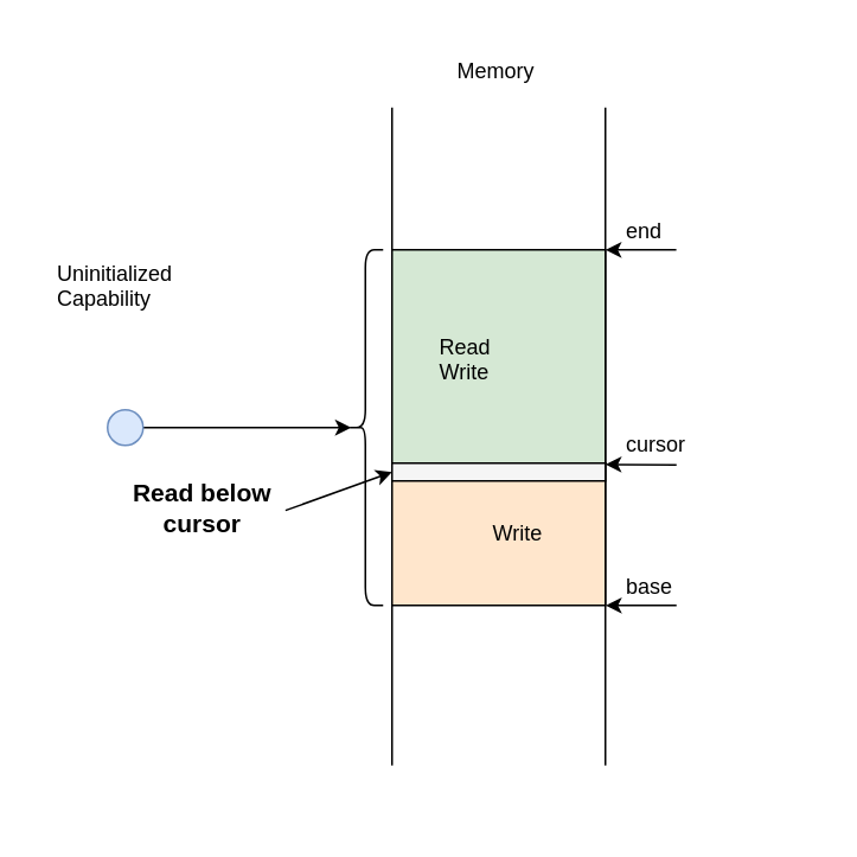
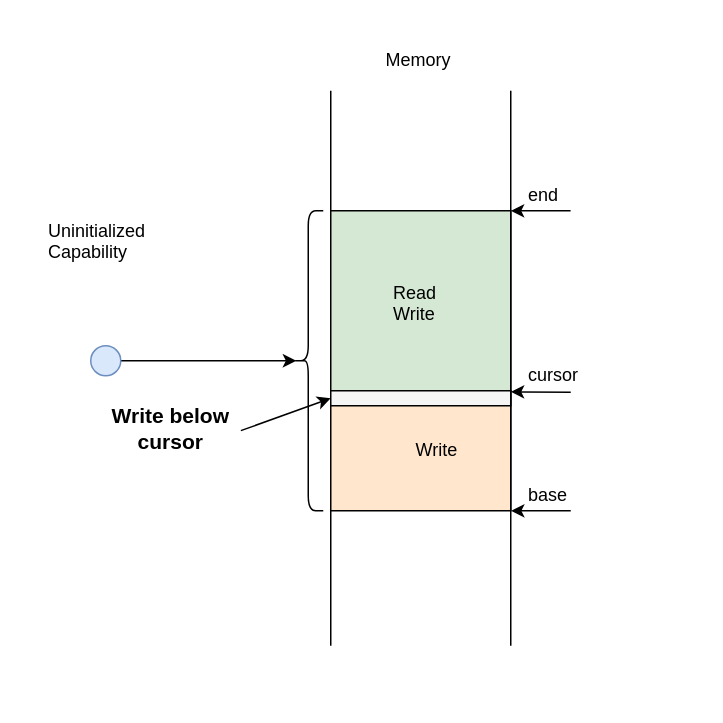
  <mxCell id="0" />
  <mxCell id="1" parent="0" />
  <mxCell id="2" value="" style="endArrow=none;html=1;" parent="1" edge="1"><mxGeometry width="50" height="50" relative="1" as="geometry"><mxPoint x="220" y="430" as="sourcePoint" /><mxPoint x="220" y="60" as="targetPoint" /></mxGeometry></mxCell>
  <mxCell id="3" value="" style="endArrow=none;html=1;" parent="1" edge="1"><mxGeometry width="50" height="50" relative="1" as="geometry"><mxPoint x="340" y="430" as="sourcePoint" /><mxPoint x="340" y="60" as="targetPoint" /></mxGeometry></mxCell>
  <mxCell id="4" value="Memory" style="text;html=1;resizable=0;points=[];autosize=1;align=left;verticalAlign=top;spacingTop=-4;" parent="1" vertex="1"><mxGeometry x="255" y="30" width="60" height="20" as="geometry" /></mxCell>
  <mxCell id="5" value="" style="shape=curlyBracket;whiteSpace=wrap;html=1;rounded=1;" parent="1" vertex="1"><mxGeometry x="195" y="140" width="20" height="200" as="geometry" /></mxCell>
  <mxCell id="6" value="Uninitialized&lt;br&gt;Capability" style="text;html=1;resizable=0;points=[];autosize=1;align=left;verticalAlign=top;spacingTop=-4;" parent="1" vertex="1"><mxGeometry x="30" y="144" width="80" height="30" as="geometry" /></mxCell>
  <mxCell id="7" value="" style="rounded=0;whiteSpace=wrap;html=1;fillColor=#ffe6cc;strokeColor=#000000;" parent="1" vertex="1"><mxGeometry x="220" y="260" width="120" height="80" as="geometry" /></mxCell>
  <mxCell id="8" value="" style="endArrow=classic;html=1;entryX=1.001;entryY=1.001;entryDx=0;entryDy=0;entryPerimeter=0;" parent="1" target="7" edge="1"><mxGeometry width="50" height="50" relative="1" as="geometry"><mxPoint x="380" y="340" as="sourcePoint" /><mxPoint x="450" y="340" as="targetPoint" /></mxGeometry></mxCell>
  <mxCell id="9" value="base&lt;br&gt;" style="text;html=1;resizable=0;points=[];autosize=1;align=left;verticalAlign=top;spacingTop=-4;" parent="1" vertex="1"><mxGeometry x="350" y="320" width="40" height="20" as="geometry" /></mxCell>
  <mxCell id="10" value="cursor" style="text;html=1;resizable=0;points=[];autosize=1;align=left;verticalAlign=top;spacingTop=-4;" parent="1" vertex="1"><mxGeometry x="350" y="240" width="50" height="20" as="geometry" /></mxCell>
  <mxCell id="11" value="" style="endArrow=classic;html=1;entryX=1;entryY=0.009;entryDx=0;entryDy=0;entryPerimeter=0;" parent="1" target="7" edge="1"><mxGeometry width="50" height="50" relative="1" as="geometry"><mxPoint x="380" y="261" as="sourcePoint" /><mxPoint x="170" y="450" as="targetPoint" /></mxGeometry></mxCell>
  <mxCell id="12" value="" style="rounded=0;whiteSpace=wrap;html=1;strokeColor=#000000;fillColor=#d5e8d4;" parent="1" vertex="1"><mxGeometry x="220" y="140" width="120" height="120" as="geometry" /></mxCell>
- <mxCell id="13" value="Read&lt;br&gt;Write" style="text;html=1;resizable=0;points=[];autosize=1;align=left;verticalAlign=top;spacingTop=-4;" parent="1" vertex="1"><mxGeometry x="245" y="185" width="40" height="30" as="geometry" /></mxCell>
+ <mxCell id="13" value="Read&lt;br&gt;Write" style="text;html=1;resizable=0;points=[];autosize=1;align=left;verticalAlign=top;spacingTop=-4;" parent="1" vertex="1"><mxGeometry x="260" y="185" width="40" height="30" as="geometry" /></mxCell>
  <mxCell id="14" value="Write" style="text;html=1;resizable=0;points=[];autosize=1;align=left;verticalAlign=top;spacingTop=-4;" parent="1" vertex="1"><mxGeometry x="275" y="290" width="40" height="20" as="geometry" /></mxCell>
  <mxCell id="15" style="edgeStyle=orthogonalEdgeStyle;rounded=0;orthogonalLoop=1;jettySize=auto;html=1;entryX=0.1;entryY=0.5;entryDx=0;entryDy=0;entryPerimeter=0;" parent="1" source="16" target="5" edge="1"><mxGeometry relative="1" as="geometry" /></mxCell>
  <mxCell id="16" value="" style="ellipse;whiteSpace=wrap;html=1;aspect=fixed;strokeColor=#6c8ebf;align=center;fillColor=#dae8fc;" parent="1" vertex="1"><mxGeometry x="60" y="230" width="20" height="20" as="geometry" /></mxCell>
  <mxCell id="17" value="" style="endArrow=classic;html=1;entryX=1.001;entryY=1.001;entryDx=0;entryDy=0;entryPerimeter=0;" parent="1" edge="1"><mxGeometry width="50" height="50" relative="1" as="geometry"><mxPoint x="379.88" y="140" as="sourcePoint" /><mxPoint x="340" y="140.08" as="targetPoint" /></mxGeometry></mxCell>
  <mxCell id="18" value="end" style="text;html=1;resizable=0;points=[];autosize=1;align=left;verticalAlign=top;spacingTop=-4;" parent="1" vertex="1"><mxGeometry x="349.88" y="120" width="40" height="20" as="geometry" /></mxCell>
  <mxCell id="19" value="" style="rounded=0;whiteSpace=wrap;html=1;strokeColor=none;fillColor=none;fontSize=12;" vertex="1" parent="1"><mxGeometry x="20" width="440" height="440" as="geometry" y="20" /></mxCell>
  <mxCell id="20" value="" style="rounded=0;whiteSpace=wrap;html=1;strokeColor=#000000;fillColor=#f5f5f5;fontSize=12;fontColor=#333333;" vertex="1" parent="1"><mxGeometry x="220" y="260" width="120" height="10" as="geometry" /></mxCell>
- <mxCell id="21" value="Read below&lt;br style=&quot;font-size: 14px;&quot;&gt;cursor" style="text;html=1;align=center;verticalAlign=middle;resizable=0;points=[];autosize=1;fontSize=14;fontStyle=1" vertex="1" parent="1"><mxGeometry x="68" y="265" width="90" height="40" as="geometry" /></mxCell>
+ <mxCell id="21" value="Write below&lt;br style=&quot;font-size: 14px;&quot;&gt;cursor" style="text;html=1;align=center;verticalAlign=middle;resizable=0;points=[];autosize=1;fontSize=14;fontStyle=1" vertex="1" parent="1"><mxGeometry x="68" y="265" width="90" height="40" as="geometry" /></mxCell>
  <mxCell id="22" value="" style="endArrow=classic;html=1;fontSize=14;entryX=0;entryY=0.5;entryDx=0;entryDy=0;exitX=1.023;exitY=0.54;exitDx=0;exitDy=0;exitPerimeter=0;" edge="1" parent="1" source="21" target="20"><mxGeometry width="50" height="50" relative="1" as="geometry"><mxPoint x="60" y="410" as="sourcePoint" /><mxPoint x="110" y="360" as="targetPoint" /></mxGeometry></mxCell>
